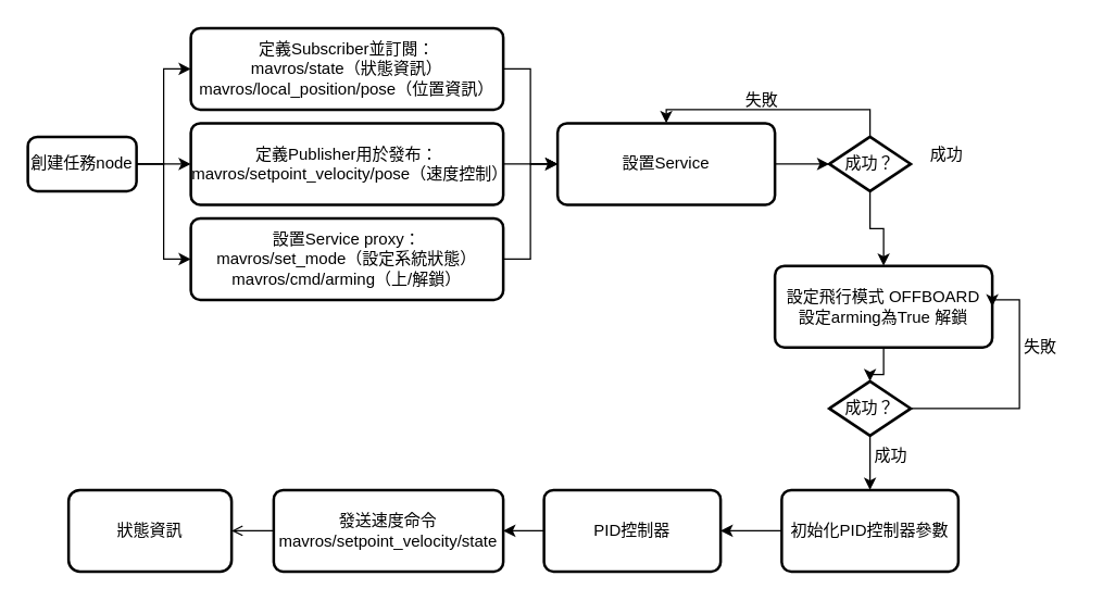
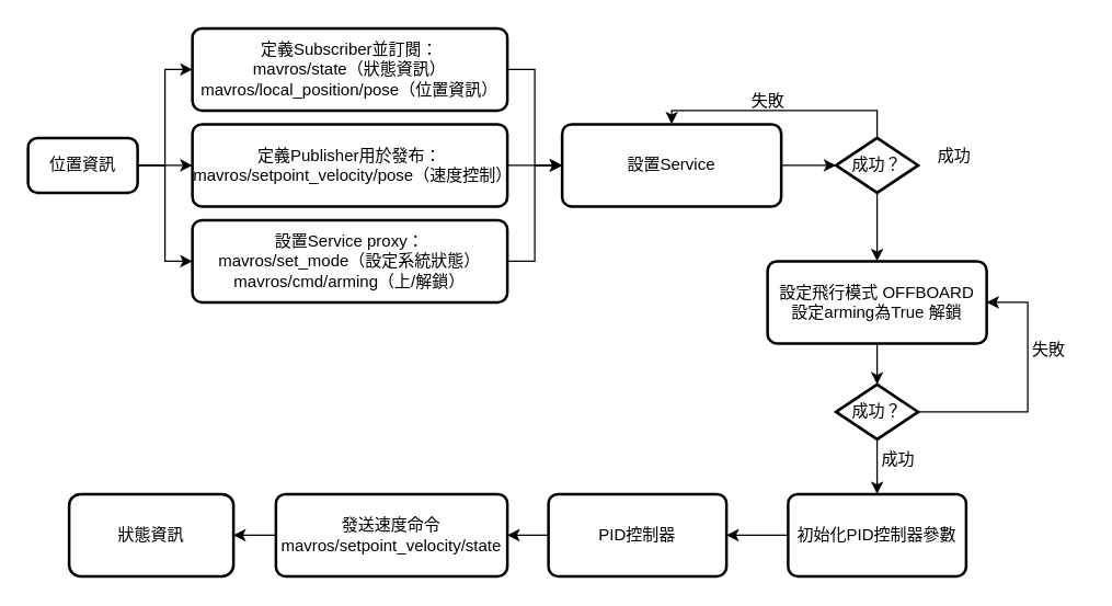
  <mxCell id="0" />
  <mxCell id="1" parent="0" />
  <mxCell id="2" style="edgeStyle=orthogonalEdgeStyle;rounded=0;orthogonalLoop=1;jettySize=auto;html=1;exitX=1;exitY=0.5;exitDx=0;exitDy=0;entryX=0;entryY=0.5;entryDx=0;entryDy=0;" edge="1" parent="1" source="5" target="7"><mxGeometry relative="1" as="geometry" /></mxCell>
  <mxCell id="3" style="edgeStyle=orthogonalEdgeStyle;rounded=0;orthogonalLoop=1;jettySize=auto;html=1;" edge="1" parent="1" source="5" target="9"><mxGeometry relative="1" as="geometry" /></mxCell>
  <mxCell id="4" style="edgeStyle=orthogonalEdgeStyle;rounded=0;orthogonalLoop=1;jettySize=auto;html=1;entryX=0;entryY=0.5;entryDx=0;entryDy=0;" edge="1" parent="1" source="5" target="11"><mxGeometry relative="1" as="geometry" /></mxCell>
- <mxCell id="5" value="創建任務node" style="rounded=1;whiteSpace=wrap;html=1;absoluteArcSize=1;arcSize=14;strokeWidth=2;" vertex="1" parent="1"><mxGeometry x="20" y="100" width="80" height="40" as="geometry" /></mxCell>
+ <mxCell id="5" value="位置資訊" style="rounded=1;whiteSpace=wrap;html=1;absoluteArcSize=1;arcSize=14;strokeWidth=2;" vertex="1" parent="1"><mxGeometry x="20" y="100" width="80" height="40" as="geometry" /></mxCell>
  <mxCell id="6" style="edgeStyle=orthogonalEdgeStyle;rounded=0;orthogonalLoop=1;jettySize=auto;html=1;entryX=0;entryY=0.5;entryDx=0;entryDy=0;" edge="1" parent="1" source="7" target="19"><mxGeometry relative="1" as="geometry" /></mxCell>
  <mxCell id="7" value="定義Subscriber並訂閱：&lt;div&gt;mavros/state（狀態資訊）&lt;/div&gt;&lt;div&gt;mavros/local_position/pose（位置資訊）&lt;/div&gt;" style="rounded=1;whiteSpace=wrap;html=1;absoluteArcSize=1;arcSize=14;strokeWidth=2;" vertex="1" parent="1"><mxGeometry x="140" y="20" width="230" height="60" as="geometry" /></mxCell>
  <mxCell id="8" style="edgeStyle=orthogonalEdgeStyle;rounded=0;orthogonalLoop=1;jettySize=auto;html=1;entryX=0;entryY=0.5;entryDx=0;entryDy=0;" edge="1" parent="1" source="9" target="19"><mxGeometry relative="1" as="geometry"><mxPoint x="420" y="120" as="targetPoint" /></mxGeometry></mxCell>
  <mxCell id="9" value="定義Publisher用於發布：&lt;div&gt;mavros/setpoint_velocity/pose（速度控制）&lt;/div&gt;" style="rounded=1;whiteSpace=wrap;html=1;absoluteArcSize=1;arcSize=14;strokeWidth=2;" vertex="1" parent="1"><mxGeometry x="140" y="90" width="230" height="60" as="geometry" /></mxCell>
  <mxCell id="10" style="edgeStyle=orthogonalEdgeStyle;rounded=0;orthogonalLoop=1;jettySize=auto;html=1;entryX=0;entryY=0.5;entryDx=0;entryDy=0;" edge="1" parent="1" source="11" target="19"><mxGeometry relative="1" as="geometry" /></mxCell>
  <mxCell id="11" value="設置Service proxy：&lt;div&gt;mavros/set_mode（設定系統狀態）&lt;/div&gt;&lt;div&gt;mavros/cmd/arming（上/解鎖）&lt;/div&gt;" style="rounded=1;whiteSpace=wrap;html=1;absoluteArcSize=1;arcSize=14;strokeWidth=2;" vertex="1" parent="1"><mxGeometry x="140" y="160" width="230" height="60" as="geometry" /></mxCell>
  <mxCell id="12" style="edgeStyle=orthogonalEdgeStyle;rounded=0;orthogonalLoop=1;jettySize=auto;html=1;" edge="1" parent="1" source="13" target="28"><mxGeometry relative="1" as="geometry" /></mxCell>
  <mxCell id="13" value="初始化PID控制器參數" style="rounded=1;whiteSpace=wrap;html=1;absoluteArcSize=1;arcSize=14;strokeWidth=2;" vertex="1" parent="1"><mxGeometry x="575" y="360" width="130" height="60" as="geometry" /></mxCell>
  <mxCell id="14" style="edgeStyle=orthogonalEdgeStyle;rounded=0;orthogonalLoop=1;jettySize=auto;html=1;" edge="1" parent="1" source="15" target="25"><mxGeometry relative="1" as="geometry" /></mxCell>
- <mxCell id="15" value="設定飛行模式 OFFBOARD&lt;div&gt;設定arming為True 解鎖&lt;/div&gt;" style="rounded=1;whiteSpace=wrap;html=1;absoluteArcSize=1;arcSize=14;strokeWidth=2;" vertex="1" parent="1"><mxGeometry x="570" y="195" width="160" height="60" as="geometry" /></mxCell>
+ <mxCell id="15" value="設定飛行模式 OFFBOARD&lt;div&gt;設定arming為True 解鎖&lt;/div&gt;" style="rounded=1;whiteSpace=wrap;html=1;absoluteArcSize=1;arcSize=14;strokeWidth=2;" vertex="1" parent="1"><mxGeometry x="560" y="190" width="160" height="60" as="geometry" /></mxCell>
  <mxCell id="16" style="edgeStyle=orthogonalEdgeStyle;rounded=0;orthogonalLoop=1;jettySize=auto;html=1;entryX=0.5;entryY=0;entryDx=0;entryDy=0;exitX=0.5;exitY=0;exitDx=0;exitDy=0;exitPerimeter=0;" edge="1" parent="1" source="18" target="19"><mxGeometry relative="1" as="geometry" /></mxCell>
  <mxCell id="17" style="edgeStyle=orthogonalEdgeStyle;rounded=0;orthogonalLoop=1;jettySize=auto;html=1;" edge="1" parent="1" source="18" target="15"><mxGeometry relative="1" as="geometry" /></mxCell>
  <mxCell id="18" value="成功？" style="strokeWidth=2;html=1;shape=mxgraph.flowchart.decision;whiteSpace=wrap;" vertex="1" parent="1"><mxGeometry x="610" y="100" width="60" height="40" as="geometry" /></mxCell>
  <mxCell id="19" value="設置Service" style="rounded=1;whiteSpace=wrap;html=1;absoluteArcSize=1;arcSize=14;strokeWidth=2;" vertex="1" parent="1"><mxGeometry x="410" y="90" width="160" height="60" as="geometry" /></mxCell>
  <mxCell id="20" style="edgeStyle=orthogonalEdgeStyle;rounded=0;orthogonalLoop=1;jettySize=auto;html=1;entryX=0;entryY=0.5;entryDx=0;entryDy=0;entryPerimeter=0;" edge="1" parent="1" source="19" target="18"><mxGeometry relative="1" as="geometry" /></mxCell>
  <mxCell id="21" value="失敗" style="text;html=1;align=center;verticalAlign=middle;resizable=0;points=[];autosize=1;strokeColor=none;fillColor=none;" vertex="1" parent="1"><mxGeometry x="535" y="58" width="50" height="30" as="geometry" /></mxCell>
  <mxCell id="22" value="成功" style="text;html=1;align=center;verticalAlign=middle;resizable=0;points=[];autosize=1;strokeColor=none;fillColor=none;" vertex="1" parent="1"><mxGeometry x="671" y="98" width="50" height="30" as="geometry" /></mxCell>
  <mxCell id="23" style="edgeStyle=orthogonalEdgeStyle;rounded=0;orthogonalLoop=1;jettySize=auto;html=1;exitX=0.5;exitY=1;exitDx=0;exitDy=0;exitPerimeter=0;entryX=0.5;entryY=0;entryDx=0;entryDy=0;" edge="1" parent="1" source="25" target="13"><mxGeometry relative="1" as="geometry" /></mxCell>
  <mxCell id="24" style="edgeStyle=orthogonalEdgeStyle;rounded=0;orthogonalLoop=1;jettySize=auto;html=1;entryX=1;entryY=0.5;entryDx=0;entryDy=0;" edge="1" parent="1" source="25" target="15"><mxGeometry relative="1" as="geometry"><Array as="points"><mxPoint x="750" y="300" /><mxPoint x="750" y="220" /></Array></mxGeometry></mxCell>
  <mxCell id="25" value="成功？" style="strokeWidth=2;html=1;shape=mxgraph.flowchart.decision;whiteSpace=wrap;" vertex="1" parent="1"><mxGeometry x="610" y="280" width="60" height="40" as="geometry" /></mxCell>
  <mxCell id="26" value="成功" style="text;html=1;align=center;verticalAlign=middle;resizable=0;points=[];autosize=1;strokeColor=none;fillColor=none;" vertex="1" parent="1"><mxGeometry x="630" y="320" width="50" height="30" as="geometry" /></mxCell>
  <mxCell id="27" style="edgeStyle=orthogonalEdgeStyle;rounded=0;orthogonalLoop=1;jettySize=auto;html=1;entryX=1;entryY=0.5;entryDx=0;entryDy=0;" edge="1" parent="1" source="28" target="30"><mxGeometry relative="1" as="geometry"><mxPoint x="391" y="460" as="targetPoint" /></mxGeometry></mxCell>
  <mxCell id="28" value="PID控制器&lt;span style=&quot;color: rgba(0, 0, 0, 0); font-family: monospace; font-size: 0px; text-align: start; text-wrap: nowrap;&quot;&gt;%3CmxGraphModel%3E%3Croot%3E%3CmxCell%20id%3D%220%22%2F%3E%3CmxCell%20id%3D%221%22%20parent%3D%220%22%2F%3E%3CmxCell%20id%3D%222%22%20value%3D%22%E5%88%9D%E5%A7%8B%E5%8C%96PID%E6%8E%A7%E5%88%B6%E5%99%A8%E5%8F%83%E6%95%B8%22%20style%3D%22rounded%3D1%3BwhiteSpace%3Dwrap%3Bhtml%3D1%3BabsoluteArcSize%3D1%3BarcSize%3D14%3BstrokeWidth%3D2%3B%22%20vertex%3D%221%22%20parent%3D%221%22%3E%3CmxGeometry%20x%3D%22735%22%20y%3D%22320%22%20width%3D%22130%22%20height%3D%2260%22%20as%3D%22geometry%22%2F%3E%3C%2FmxCell%3E%3C%2Froot%3E%3C%2FmxGraphModel%3E&lt;/span&gt;" style="rounded=1;whiteSpace=wrap;html=1;absoluteArcSize=1;arcSize=14;strokeWidth=2;" vertex="1" parent="1"><mxGeometry x="400" y="360" width="130" height="60" as="geometry" /></mxCell>
- <mxCell id="29" value="" style="edgeStyle=orthogonalEdgeStyle;rounded=0;orthogonalLoop=1;jettySize=auto;html=1;endArrow=open;" edge="1" parent="1" source="30" target="31"><mxGeometry relative="1" as="geometry" /></mxCell>
+ <mxCell id="29" value="" style="edgeStyle=orthogonalEdgeStyle;rounded=0;orthogonalLoop=1;jettySize=auto;html=1;" edge="1" parent="1" source="30" target="31"><mxGeometry relative="1" as="geometry" /></mxCell>
  <mxCell id="30" value="發送速度命令&lt;div&gt;mavros/setpoint_velocity/state&lt;br&gt;&lt;/div&gt;" style="rounded=1;whiteSpace=wrap;html=1;absoluteArcSize=1;arcSize=14;strokeWidth=2;" vertex="1" parent="1"><mxGeometry x="201" y="360" width="169" height="60" as="geometry" /></mxCell>
  <mxCell id="31" value="狀態資訊" style="whiteSpace=wrap;html=1;rounded=1;arcSize=14;strokeWidth=2;" vertex="1" parent="1"><mxGeometry x="50" y="360" width="120" height="60" as="geometry" /></mxCell>
  <mxCell id="32" value="失敗" style="text;html=1;align=center;verticalAlign=middle;resizable=0;points=[];autosize=1;strokeColor=none;fillColor=none;" vertex="1" parent="1"><mxGeometry x="740" y="240" width="50" height="30" as="geometry" /></mxCell>
